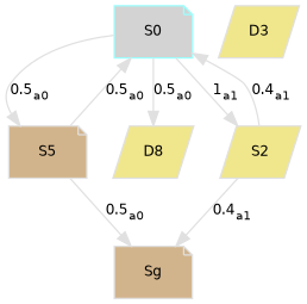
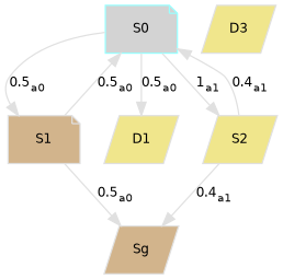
  digraph {
    node [color="#E0E0E0" fillcolor=khaki fontname=Helvetica fontsize=10 shape=note style=filled]
    edge [color="#E0E0E0" fontname=Helvetica fontsize=10]
    n1 [color="#99FFFF" fillcolor=lightgrey label=S0]
-   n2 [fillcolor=tan label=S5]
-   n3 [label=D8 shape=parallelogram]
+   n2 [fillcolor=tan label=S1]
+   n3 [label=D1 shape=parallelogram]
    n4 [label=S2 shape=parallelogram]
-   n5 [fillcolor=tan label=Sg]
+   n5 [fillcolor=tan label=Sg shape=parallelogram]
    n6 [label=D3 shape=parallelogram]
    n1 -> n2 [label=<0.5<SUB>a0</SUB>>]
    n1 -> n3 [label=<0.5<SUB>a0</SUB>>]
    n1 -> n4 [label=<1<SUB>a1</SUB>>]
    n2 -> n1 [label=<0.5<SUB>a0</SUB>>]
    n2 -> n5 [label=<0.5<SUB>a0</SUB>>]
    n4 -> n1 [label=<0.4<SUB>a1</SUB>>]
    n4 -> n5 [label=<0.4<SUB>a1</SUB>>]
  }
